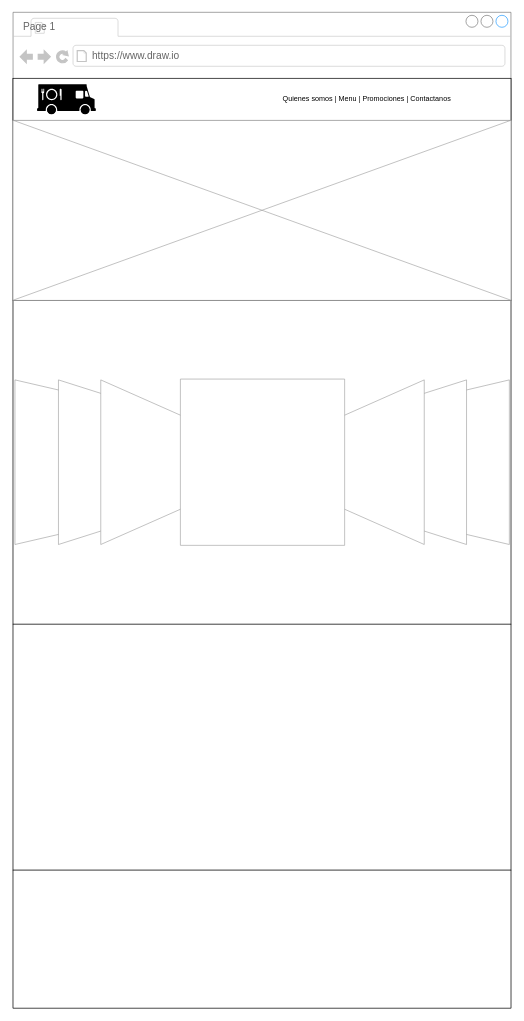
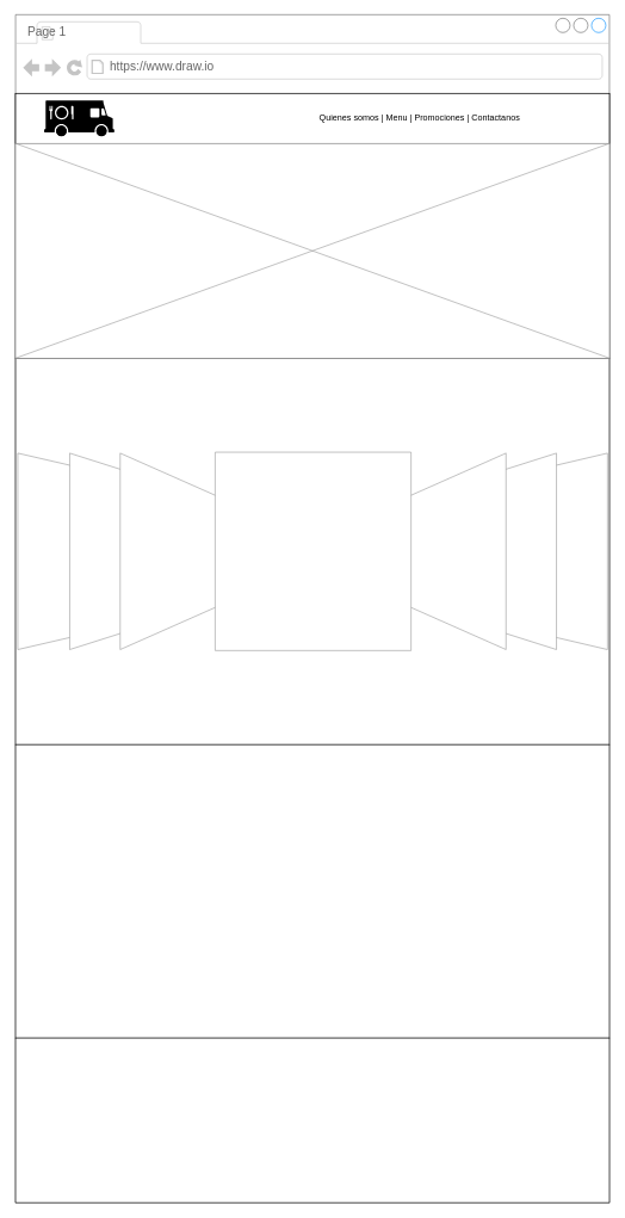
  <mxCell id="0" />
  <mxCell id="1" parent="0" />
  <mxCell id="2" value="" style="strokeWidth=1;shadow=0;dashed=0;align=center;html=1;shape=mxgraph.mockup.containers.browserWindow;rSize=0;strokeColor=#666666;strokeColor2=#008cff;strokeColor3=#c4c4c4;mainText=,;recursiveResize=0;" parent="1" vertex="1"><mxGeometry y="20" width="830" height="1660" as="geometry" x="21" /></mxCell>
  <mxCell id="3" value="Page 1" style="strokeWidth=1;shadow=0;dashed=0;align=center;html=1;shape=mxgraph.mockup.containers.anchor;fontSize=17;fontColor=#666666;align=left;" parent="2" vertex="1"><mxGeometry x="15" y="12" width="110" height="26" as="geometry" /></mxCell>
  <mxCell id="4" value="https://www.draw.io" style="strokeWidth=1;shadow=0;dashed=0;align=center;html=1;shape=mxgraph.mockup.containers.anchor;rSize=0;fontSize=17;fontColor=#666666;align=left;" parent="2" vertex="1"><mxGeometry x="130" y="60" width="250" height="26" as="geometry" /></mxCell>
  <mxCell id="5" value="" style="rounded=0;whiteSpace=wrap;html=1;" parent="1" vertex="1"><mxGeometry y="130" width="830" height="370" as="geometry" x="21" /></mxCell>
  <mxCell id="6" value="" style="rounded=0;whiteSpace=wrap;html=1;" parent="1" vertex="1"><mxGeometry y="130" width="830" height="70" as="geometry" x="21" /></mxCell>
  <mxCell id="7" value="" style="rounded=0;whiteSpace=wrap;html=1;" parent="1" vertex="1"><mxGeometry y="500" width="830" height="540" as="geometry" x="21" /></mxCell>
  <mxCell id="8" value="" style="rounded=0;whiteSpace=wrap;html=1;" parent="1" vertex="1"><mxGeometry y="1040" width="830" height="410" as="geometry" x="21" /></mxCell>
  <mxCell id="9" value="" style="rounded=0;whiteSpace=wrap;html=1;" parent="1" vertex="1"><mxGeometry y="1450" width="830" height="230" as="geometry" x="21" /></mxCell>
- <mxCell id="10" value="Quienes somos&lt;span style=&quot;white-space: pre;&quot;&gt; &lt;/span&gt;|&lt;span style=&quot;white-space: pre;&quot;&gt; &lt;/span&gt;Menu&lt;span style=&quot;white-space: pre;&quot;&gt; &lt;/span&gt;|&lt;span style=&quot;white-space: pre;&quot;&gt; &lt;/span&gt;Promociones&lt;span style=&quot;white-space: pre;&quot;&gt; &lt;/span&gt;|&lt;span style=&quot;white-space: pre;&quot;&gt; &lt;/span&gt;Contactanos" style="text;html=1;strokeColor=none;fillColor=none;align=center;verticalAlign=middle;whiteSpace=wrap;rounded=0;" vertex="1" parent="1"><mxGeometry x="411" y="150" width="400" height="30" as="geometry" /></mxCell>
+ <mxCell id="10" value="Quienes somos&lt;span style=&quot;white-space: pre;&quot;&gt; &lt;/span&gt;|&lt;span style=&quot;white-space: pre;&quot;&gt; &lt;/span&gt;Menu&lt;span style=&quot;white-space: pre;&quot;&gt; &lt;/span&gt;|&lt;span style=&quot;white-space: pre;&quot;&gt; &lt;/span&gt;Promociones&lt;span style=&quot;white-space: pre;&quot;&gt; &lt;/span&gt;|&lt;span style=&quot;white-space: pre;&quot;&gt; &lt;/span&gt;Contactanos" style="text;html=1;strokeColor=none;fillColor=none;align=center;verticalAlign=middle;whiteSpace=wrap;rounded=0;" vertex="1" parent="1"><mxGeometry x="386" y="150" width="400" height="30" as="geometry" /></mxCell>
  <mxCell id="11" value="" style="shape=mxgraph.signs.food.food_truck;html=1;pointerEvents=1;fillColor=#000000;strokeColor=none;verticalLabelPosition=bottom;verticalAlign=top;align=center;sketch=0;" vertex="1" parent="1"><mxGeometry x="61" y="140" width="98" height="50" as="geometry" /></mxCell>
  <mxCell id="12" value="" style="verticalLabelPosition=bottom;shadow=0;dashed=0;align=center;html=1;verticalAlign=top;strokeWidth=1;shape=mxgraph.mockup.graphics.simpleIcon;strokeColor=#999999;" vertex="1" parent="1"><mxGeometry y="200" width="830" height="300" as="geometry" x="21" /></mxCell>
  <mxCell id="13" value="" style="verticalLabelPosition=bottom;shadow=0;dashed=0;align=center;html=1;verticalAlign=top;strokeWidth=1;shape=mxgraph.mockup.navigation.coverFlow;strokeColor=#999999;" vertex="1" parent="1"><mxGeometry x="20" y="630" width="830" height="280" as="geometry" /></mxCell>
